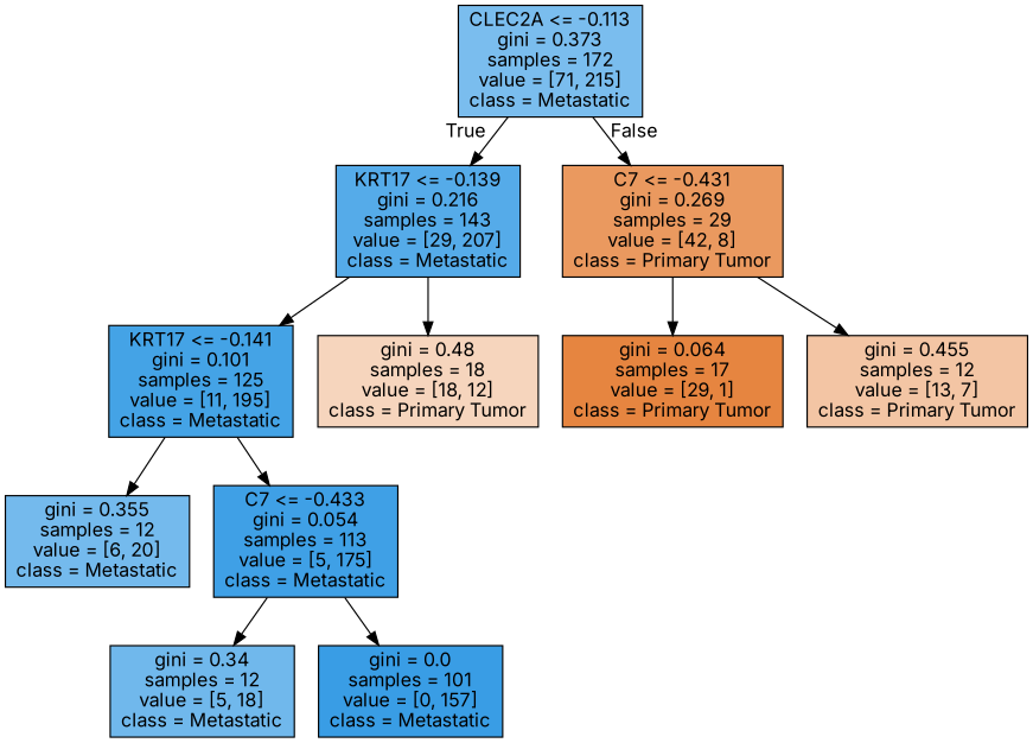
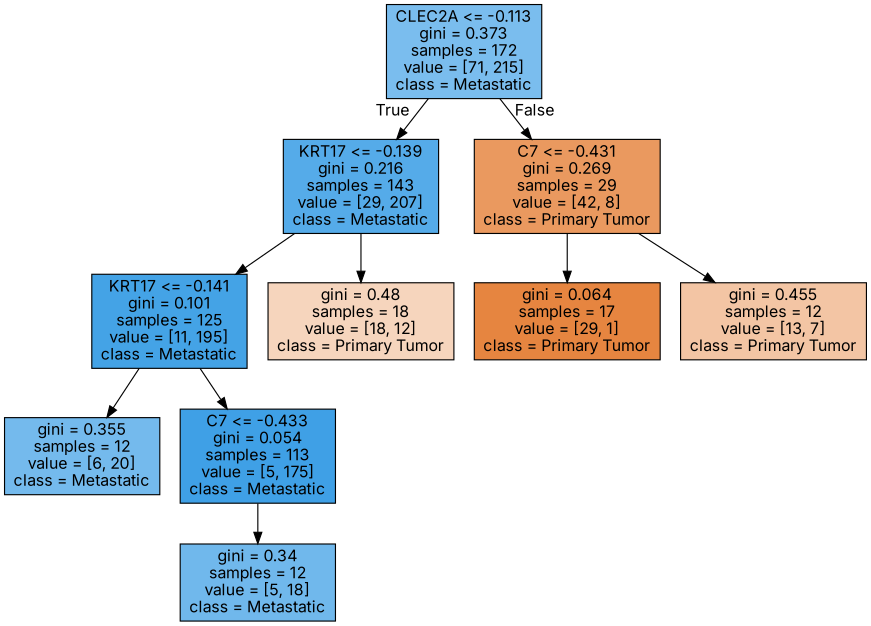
  digraph {
    fontname=Inter
    node [color=black shape=box style=filled fontname=Inter]
    edge [fontname=Inter]
    n1 [fillcolor="#7abdee" label="CLEC2A <= -0.113\ngini = 0.373\nsamples = 172\nvalue = [71, 215]\nclass = Metastatic"]
    n2 [fillcolor="#55abe9" label="KRT17 <= -0.139\ngini = 0.216\nsamples = 143\nvalue = [29, 207]\nclass = Metastatic"]
    n3 [fillcolor="#ea995f" label="C7 <= -0.431\ngini = 0.269\nsamples = 29\nvalue = [42, 8]\nclass = Primary Tumor"]
    n4 [fillcolor="#44a3e6" label="KRT17 <= -0.141\ngini = 0.101\nsamples = 125\nvalue = [11, 195]\nclass = Metastatic"]
    n5 [fillcolor="#f6d5bd" label="gini = 0.48\nsamples = 18\nvalue = [18, 12]\nclass = Primary Tumor"]
    n6 [fillcolor="#74baed" label="gini = 0.355\nsamples = 12\nvalue = [6, 20]\nclass = Metastatic"]
    n7 [fillcolor="#3fa0e6" label="C7 <= -0.433\ngini = 0.054\nsamples = 113\nvalue = [5, 175]\nclass = Metastatic"]
    n8 [fillcolor="#70b8ec" label="gini = 0.34\nsamples = 12\nvalue = [5, 18]\nclass = Metastatic"]
-   n9 [fillcolor="#399de5" label="gini = 0.0\nsamples = 101\nvalue = [0, 157]\nclass = Metastatic"]
    n10 [fillcolor="#e68540" label="gini = 0.064\nsamples = 17\nvalue = [29, 1]\nclass = Primary Tumor"]
    n11 [fillcolor="#f3c5a4" label="gini = 0.455\nsamples = 12\nvalue = [13, 7]\nclass = Primary Tumor"]
    n1 -> n2 [headlabel=True labelangle=45 labeldistance=2.5]
    n1 -> n3 [headlabel=False labelangle=-45 labeldistance=2.5]
    n2 -> n4
    n2 -> n5
    n3 -> n10
    n3 -> n11
    n4 -> n6
    n4 -> n7
    n7 -> n8
-   n7 -> n9
  }
